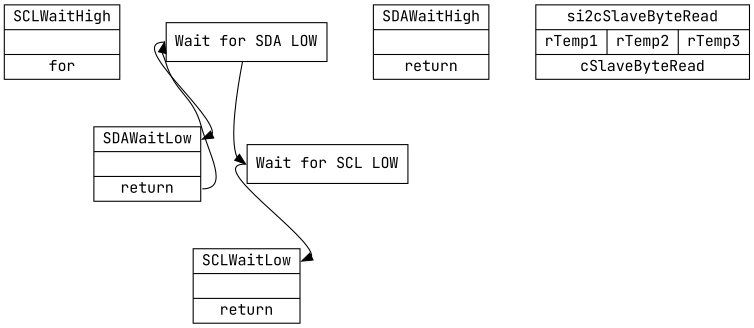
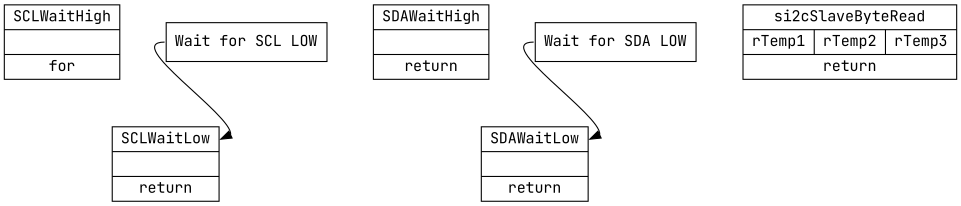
  digraph {
    fontname="JetBrains Mono"
    nodesep=0.6
    ranksep=0.6
    node [fontname="JetBrains Mono" shape=record]
    edge [fontname="JetBrains Mono" headport=rcall tailport=w]
    n1 [label="{ <rcall> SCLWaitHigh| {  }|<ret> for }"]
    n2 [label="{ <rcall> SCLWaitLow| {  }|<ret> return }"]
    n3 [label="Wait for SCL LOW"]
    n4 [label="{ <rcall> SDAWaitHigh| {  }|<ret> return }"]
    n5 [label="{ <rcall> SDAWaitLow| {  }|<ret> return }"]
    n6 [label="Wait for SDA LOW"]
-   n7 [label="{ <frcall> si2cSlaveByteRead| { rTemp1 | rTemp2 | rTemp3 }|<ret> cSlaveByteRead }"]
+   n7 [label="{ <frcall> si2cSlaveByteRead| { rTemp1 | rTemp2 | rTemp3 }|<ret> return }"]
    n3 -> n2
-   n5 -> n6 [headport=w tailport=ret]
-   n6 -> n3 [headport=w tailport=ret weight=9]
    n6 -> n5
  }
